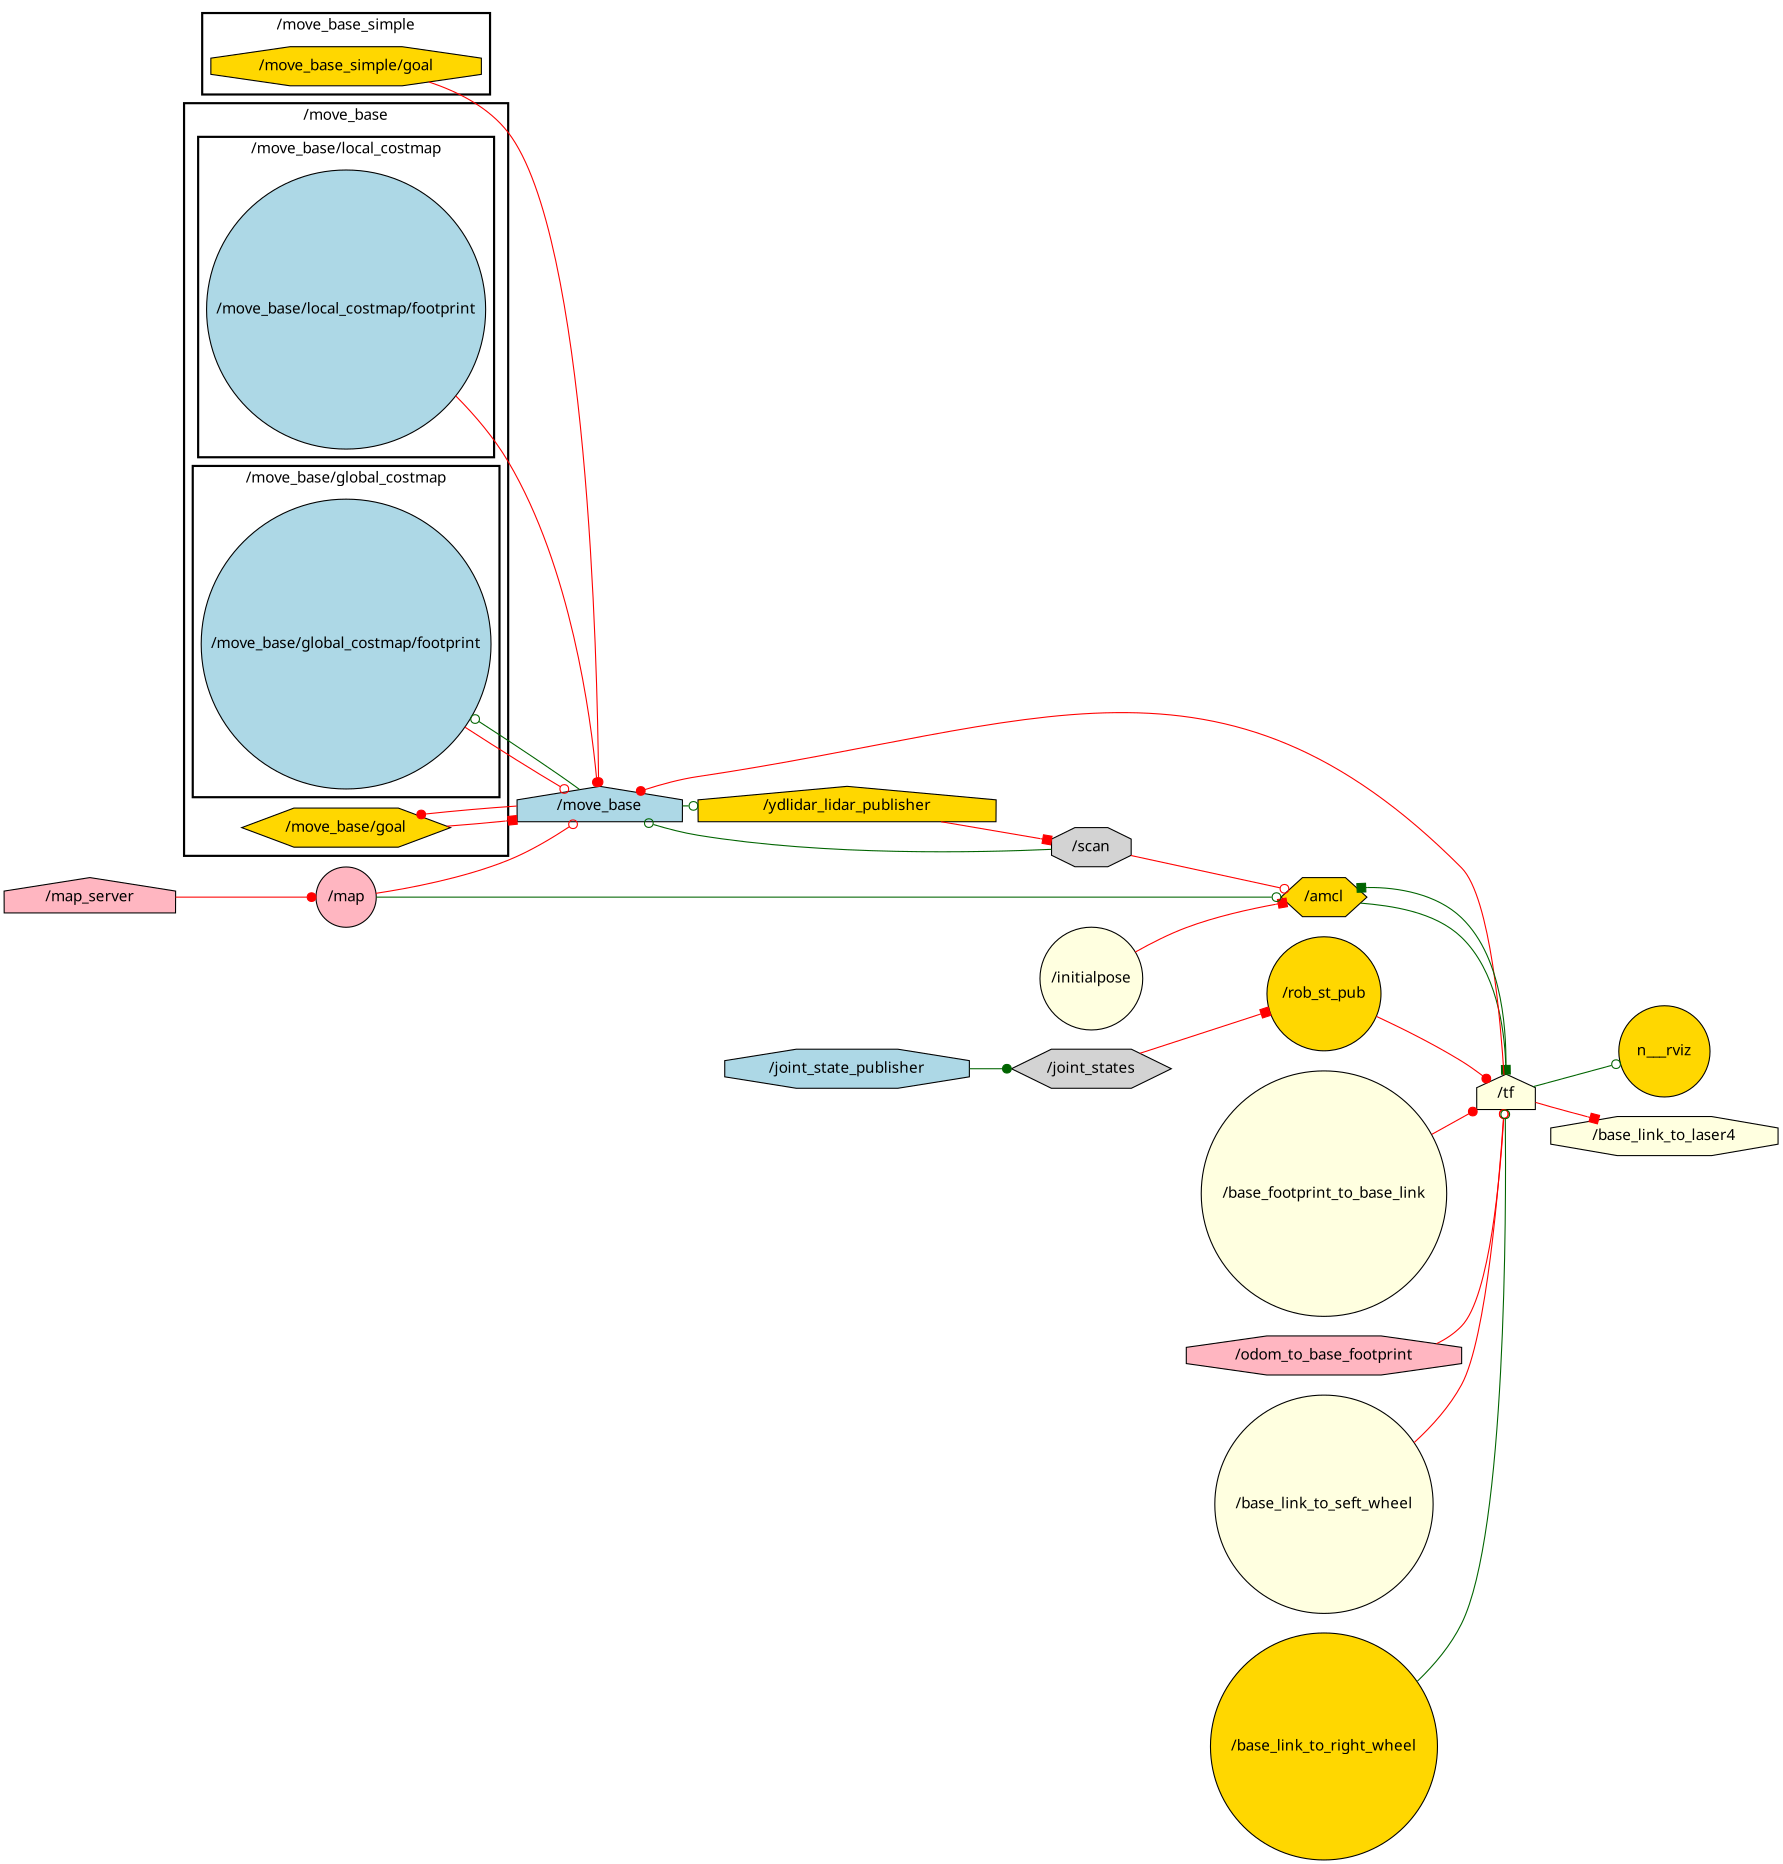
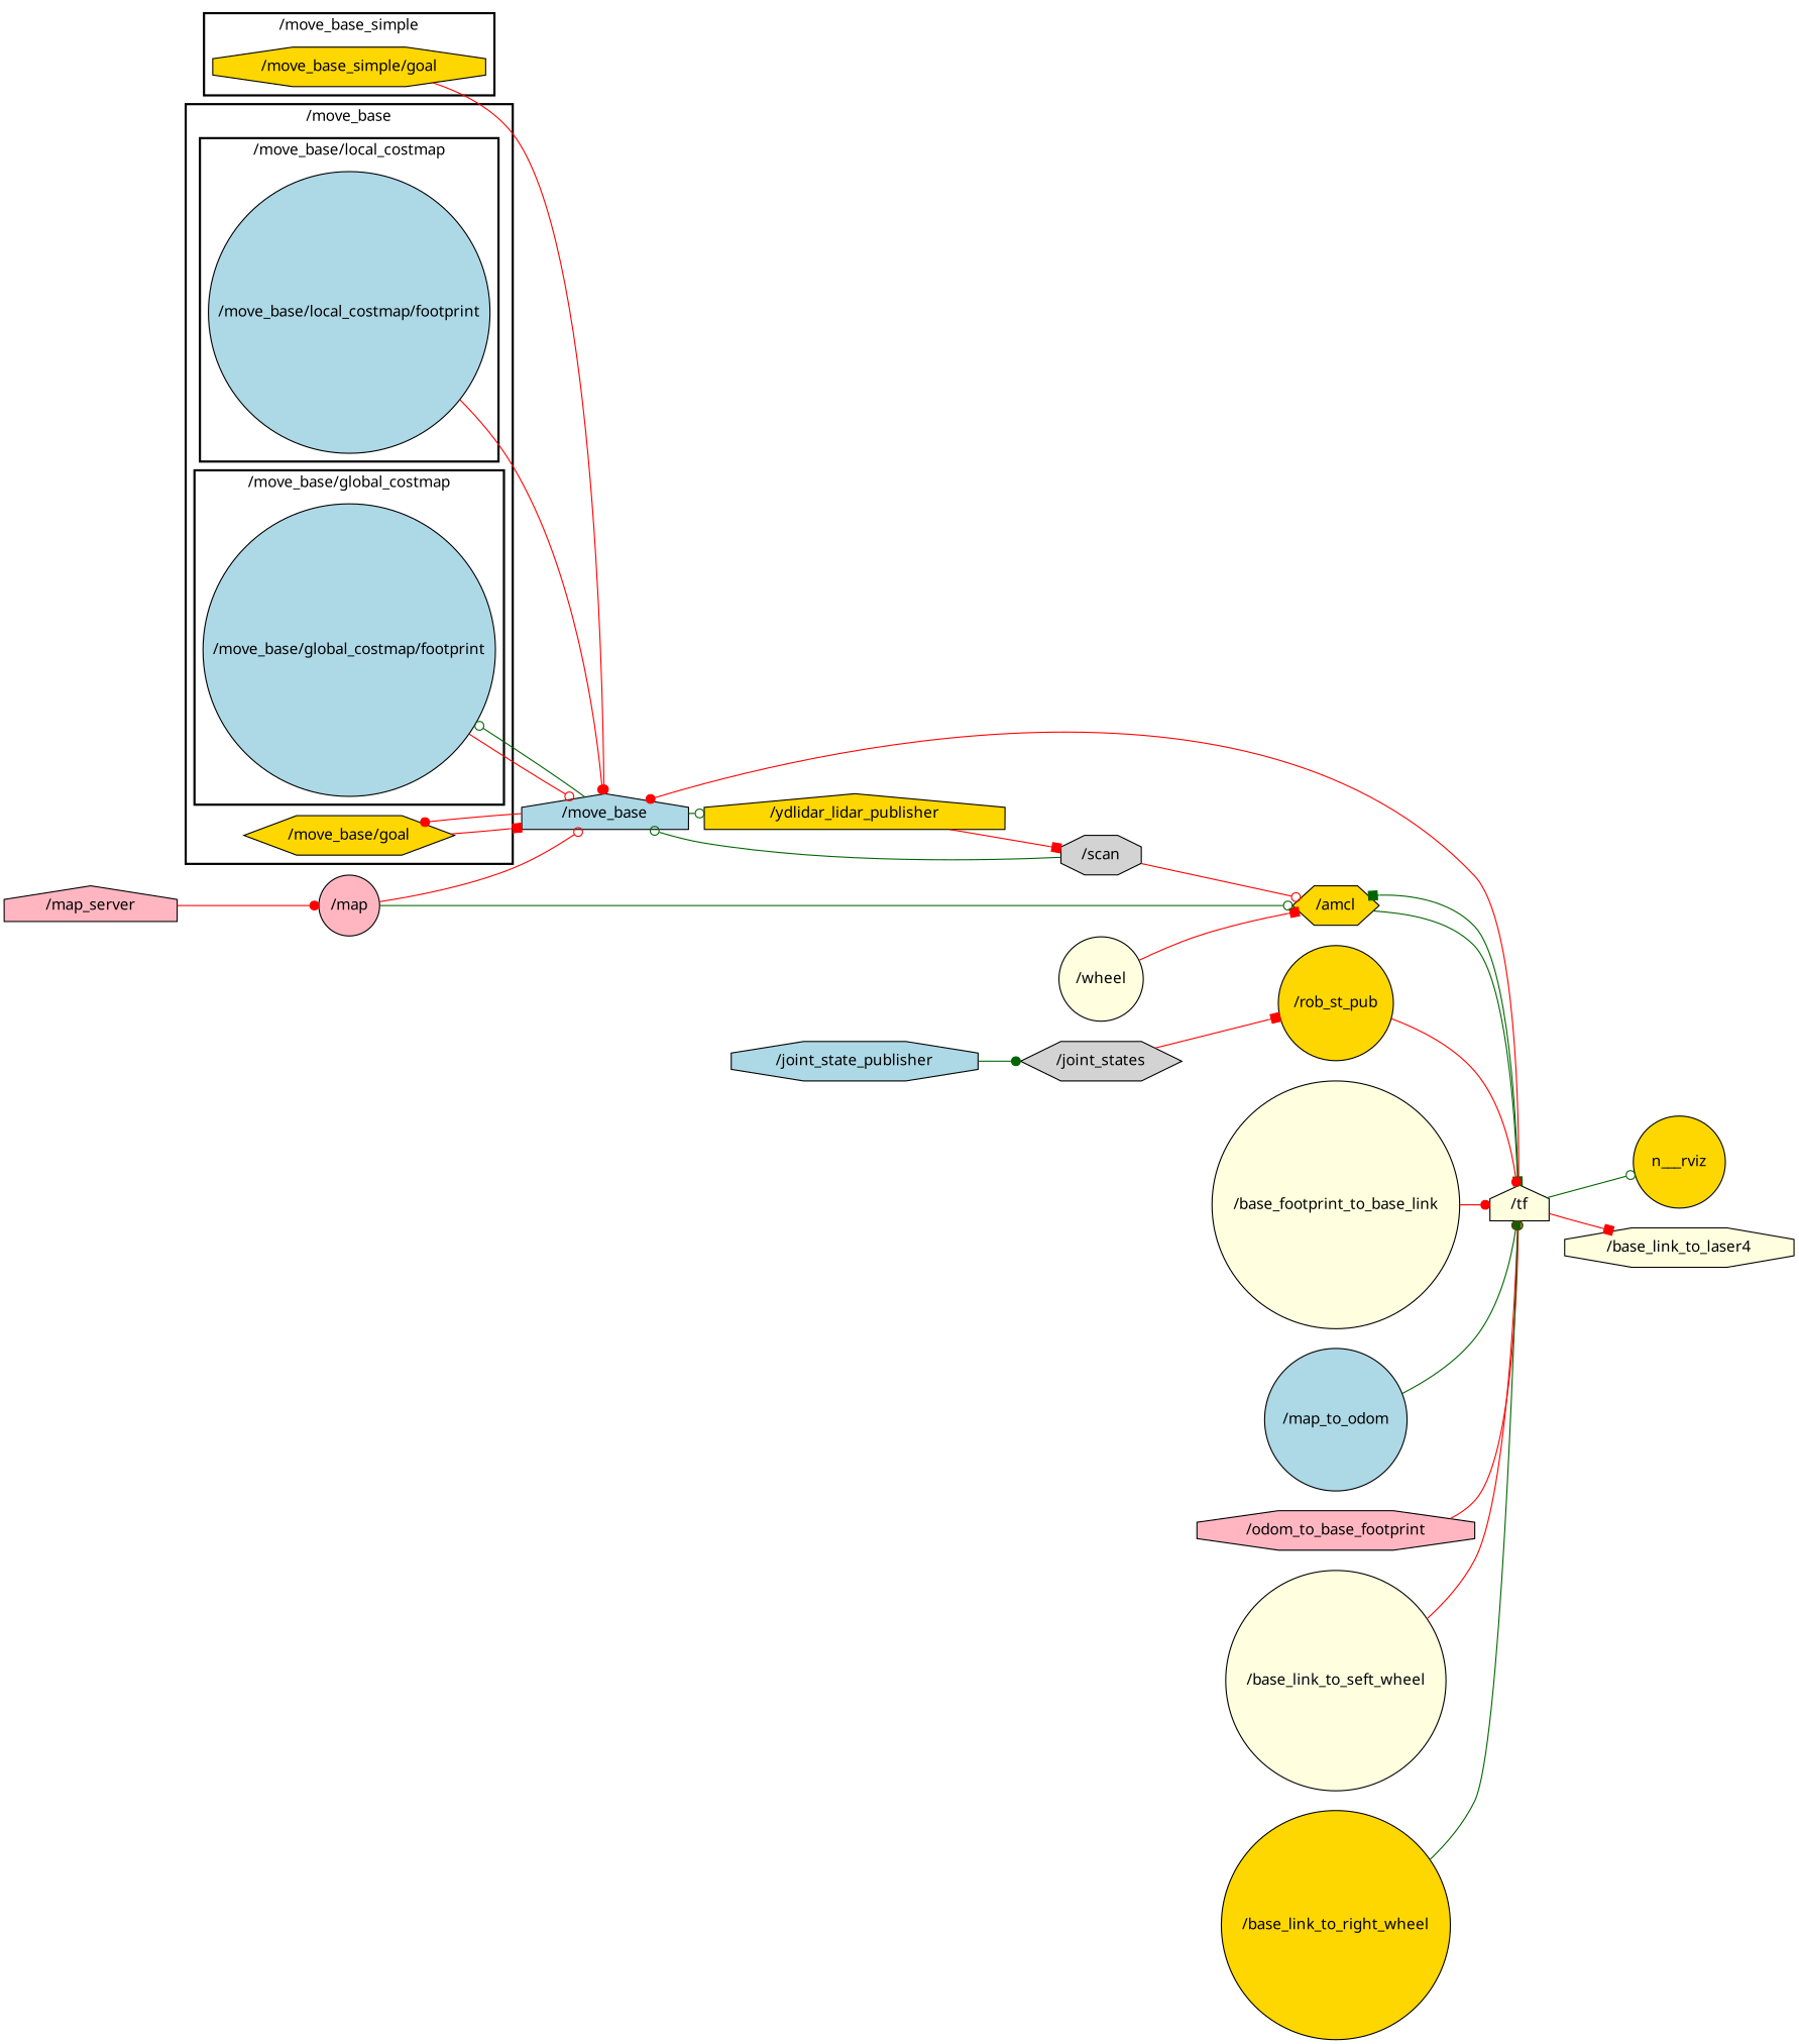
  digraph {
    compound=True
    fontname="Noto Sans"
    rank=same
    rankdir=LR
    ranksep=0.2
    node [fillcolor=gold fontname="Noto Sans" shape=circle style=filled]
    edge [arrowhead=odot color=red fontname="Noto Sans" penwidth=1]
    n1 [fillcolor=lightblue height=0.5 label="/move_base/global_costmap/footprint" width=3.0972]
    n2 [fillcolor=lightblue height=0.5 label="/move_base/local_costmap/footprint" width=2.9861]
    n3 [height=0.5 label="/move_base/goal" shape=hexagon width=1.5139]
    n4 [height=0.5 label="/move_base_simple/goal" shape=octagon width=2.1111]
    n5 [fillcolor=lightblue height=0.5 label="/move_base" shape=house width=1.4804]
    n6 [height=0.5 label="/ydlidar_lidar_publisher" shape=house width=2.6539]
-   n7 [fillcolor=lightyellow height=0.5 label="/initialpose" width=1.0694]
+   n7 [fillcolor=lightyellow height=0.5 label="/wheel" width=1.0694]
    n8 [height=0.5 label="/amcl" shape=hexagon width=0.84854]
    n9 [fillcolor=lightyellow height=0.5 label="/tf" shape=house width=0.75]
    n___rviz [height=0.5 width=1.1735]
    n11 [fillcolor=lightyellow height=0.5 label="/base_link_to_laser4" shape=octagon width=2.3109]
    n12 [fillcolor=lightgrey height=0.5 label="/joint_states" shape=hexagon width=1.1389]
    n13 [height=0.5 label="/rob_st_pub" width=1.4624]
    n14 [fillcolor=lightgrey height=0.5 label="/scan" shape=octagon width=0.75]
    n15 [fillcolor=lightpink height=0.5 label="/map" width=0.75]
    n16 [fillcolor=lightyellow height=0.5 label="/base_footprint_to_base_link" width=3.1414]
+   n17 [fillcolor=lightblue height=0.5 label="/map_to_odom" width=1.8054]
    n18 [fillcolor=lightpink height=0.5 label="/odom_to_base_footprint" shape=octagon width=2.7803]
    n19 [fillcolor=lightyellow height=0.5 label="/base_link_to_seft_wheel" width=2.7984]
    n20 [height=0.5 label="/base_link_to_right_wheel" width=2.9067]
    n21 [fillcolor=lightblue height=0.5 label="/joint_state_publisher" shape=octagon width=2.4192]
    n22 [fillcolor=lightpink height=0.5 label="/map_server" shape=house width=1.5165]
    subgraph cluster_1 {
      label="/move_base"
      style=bold
      n3
      subgraph cluster_2 {
        label="/move_base/global_costmap"
        style=bold
        n1
      }
      subgraph cluster_3 {
        label="/move_base/local_costmap"
        style=bold
        n2
      }
    }
    subgraph cluster_4 {
      label="/move_base_simple"
      style=bold
      n4
    }
    n1 -> n5
    n2 -> n5 [arrowhead=dot]
    n3 -> n5 [arrowhead=box]
    n4 -> n5 [arrowhead=dot]
    n5 -> n1 [color=darkgreen]
    n5 -> n3 [arrowhead=dot]
    n5 -> n6 [color=darkgreen]
    n6 -> n14 [arrowhead=box]
    n7 -> n8 [arrowhead=box]
    n8 -> n9 [arrowhead=box color=darkgreen]
    n9 -> n5 [arrowhead=dot]
    n9 -> n8 [arrowhead=box color=darkgreen]
    n9 -> n___rviz [color=darkgreen]
    n9 -> n11 [arrowhead=box]
    n12 -> n13 [arrowhead=box]
    n13 -> n9 [arrowhead=dot]
    n14 -> n5 [color=darkgreen]
    n14 -> n8
    n15 -> n5
    n15 -> n8 [color=darkgreen]
    n16 -> n9 [arrowhead=dot]
+   n17 -> n9 [arrowhead=dot color=darkgreen]
    n18 -> n9
    n19 -> n9
    n20 -> n9 [color=darkgreen]
    n21 -> n12 [arrowhead=dot color=darkgreen]
    n22 -> n15 [arrowhead=dot]
  }
